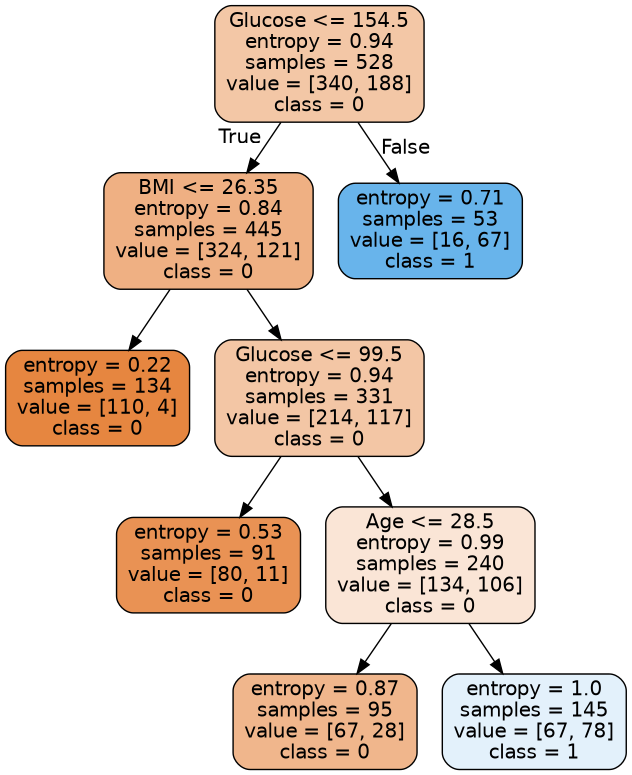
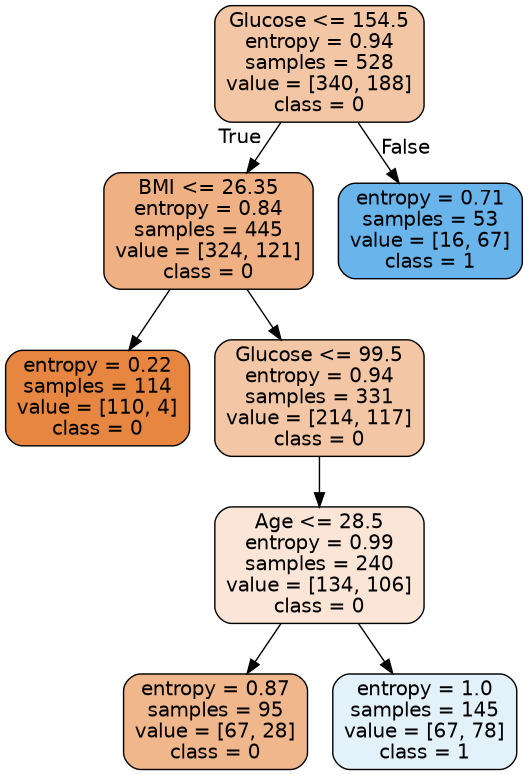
  digraph {
    node [color=black fontname=helvetica shape=box style="filled, rounded"]
    edge [fontname=helvetica]
    n1 [fillcolor="#f3c7a6" label="Glucose <= 154.5\nentropy = 0.94\nsamples = 528\nvalue = [340, 188]\nclass = 0"]
    n2 [fillcolor="#efb083" label="BMI <= 26.35\nentropy = 0.84\nsamples = 445\nvalue = [324, 121]\nclass = 0"]
    n3 [fillcolor="#68b4eb" label="entropy = 0.71\nsamples = 53\nvalue = [16, 67]\nclass = 1"]
-   n4 [fillcolor="#e68640" label="entropy = 0.22\nsamples = 134\nvalue = [110, 4]\nclass = 0"]
+   n4 [fillcolor="#e68640" label="entropy = 0.22\nsamples = 114\nvalue = [110, 4]\nclass = 0"]
    n5 [fillcolor="#f3c6a5" label="Glucose <= 99.5\nentropy = 0.94\nsamples = 331\nvalue = [214, 117]\nclass = 0"]
-   n6 [fillcolor="#e99254" label="entropy = 0.53\nsamples = 91\nvalue = [80, 11]\nclass = 0"]
    n7 [fillcolor="#fae5d6" label="Age <= 28.5\nentropy = 0.99\nsamples = 240\nvalue = [134, 106]\nclass = 0"]
    n8 [fillcolor="#f0b68c" label="entropy = 0.87\nsamples = 95\nvalue = [67, 28]\nclass = 0"]
    n9 [fillcolor="#e3f1fb" label="entropy = 1.0\nsamples = 145\nvalue = [67, 78]\nclass = 1"]
    n1 -> n2 [headlabel=True labelangle=45 labeldistance=2.5]
    n1 -> n3 [headlabel=False labelangle=-45 labeldistance=2.5]
    n2 -> n4
    n2 -> n5
-   n5 -> n6
    n5 -> n7
    n7 -> n8
    n7 -> n9
  }
